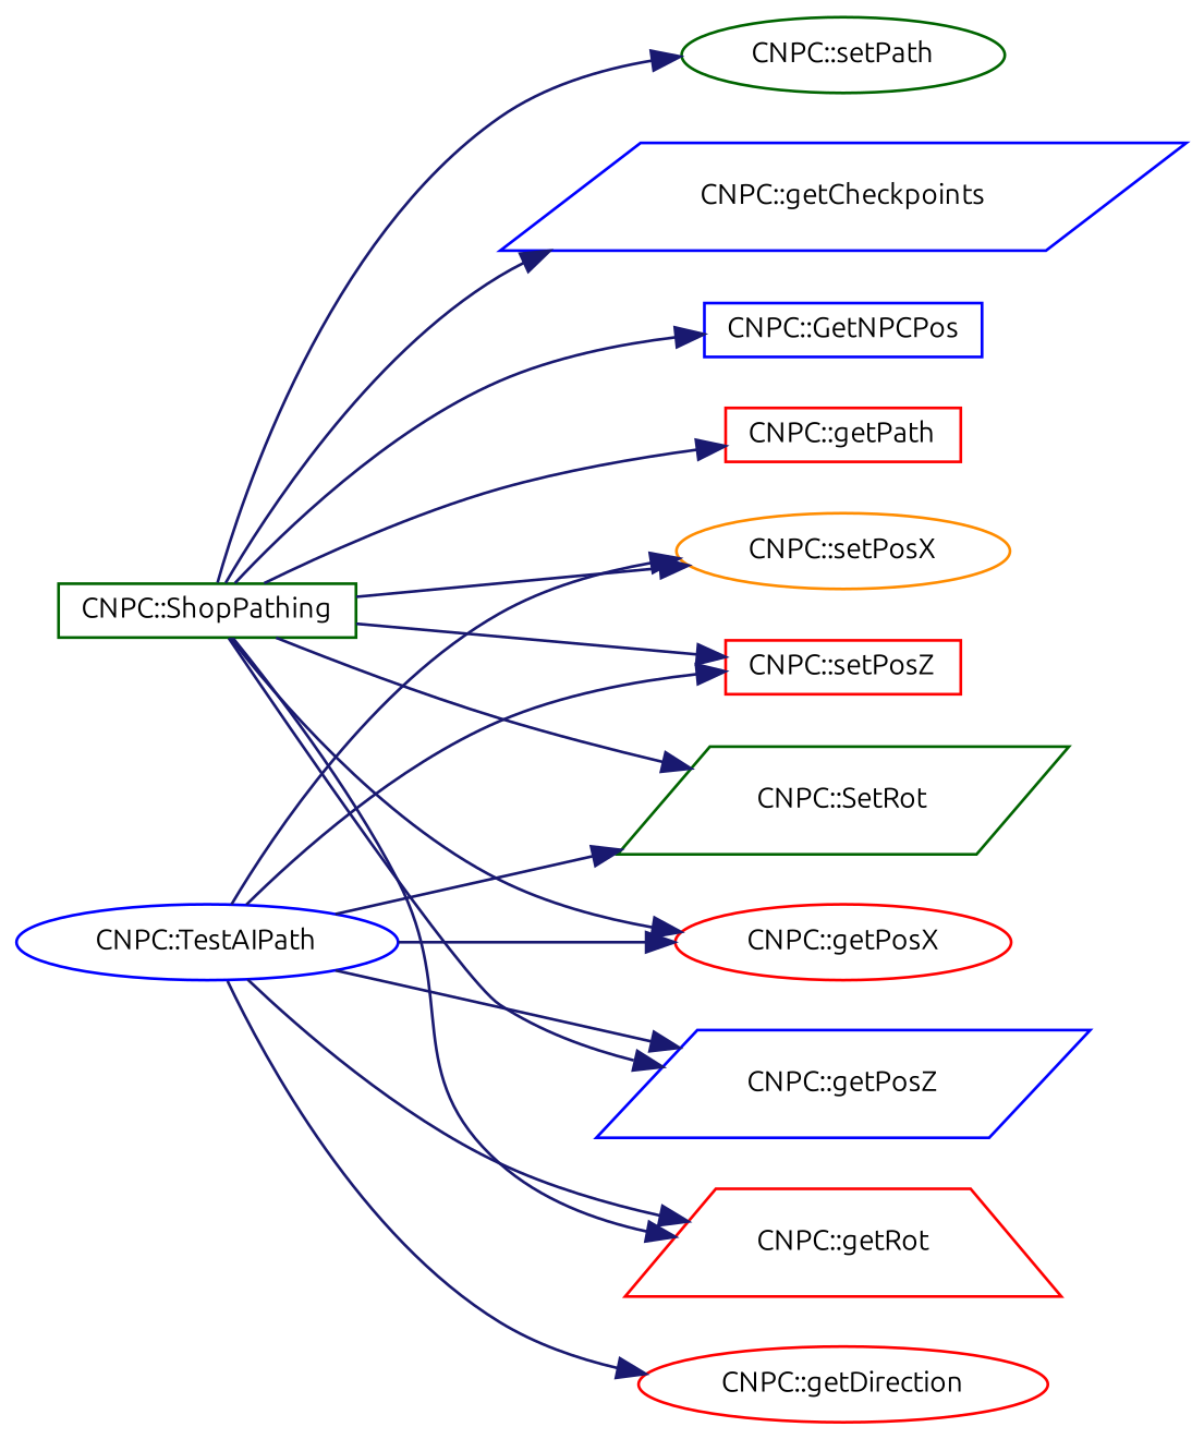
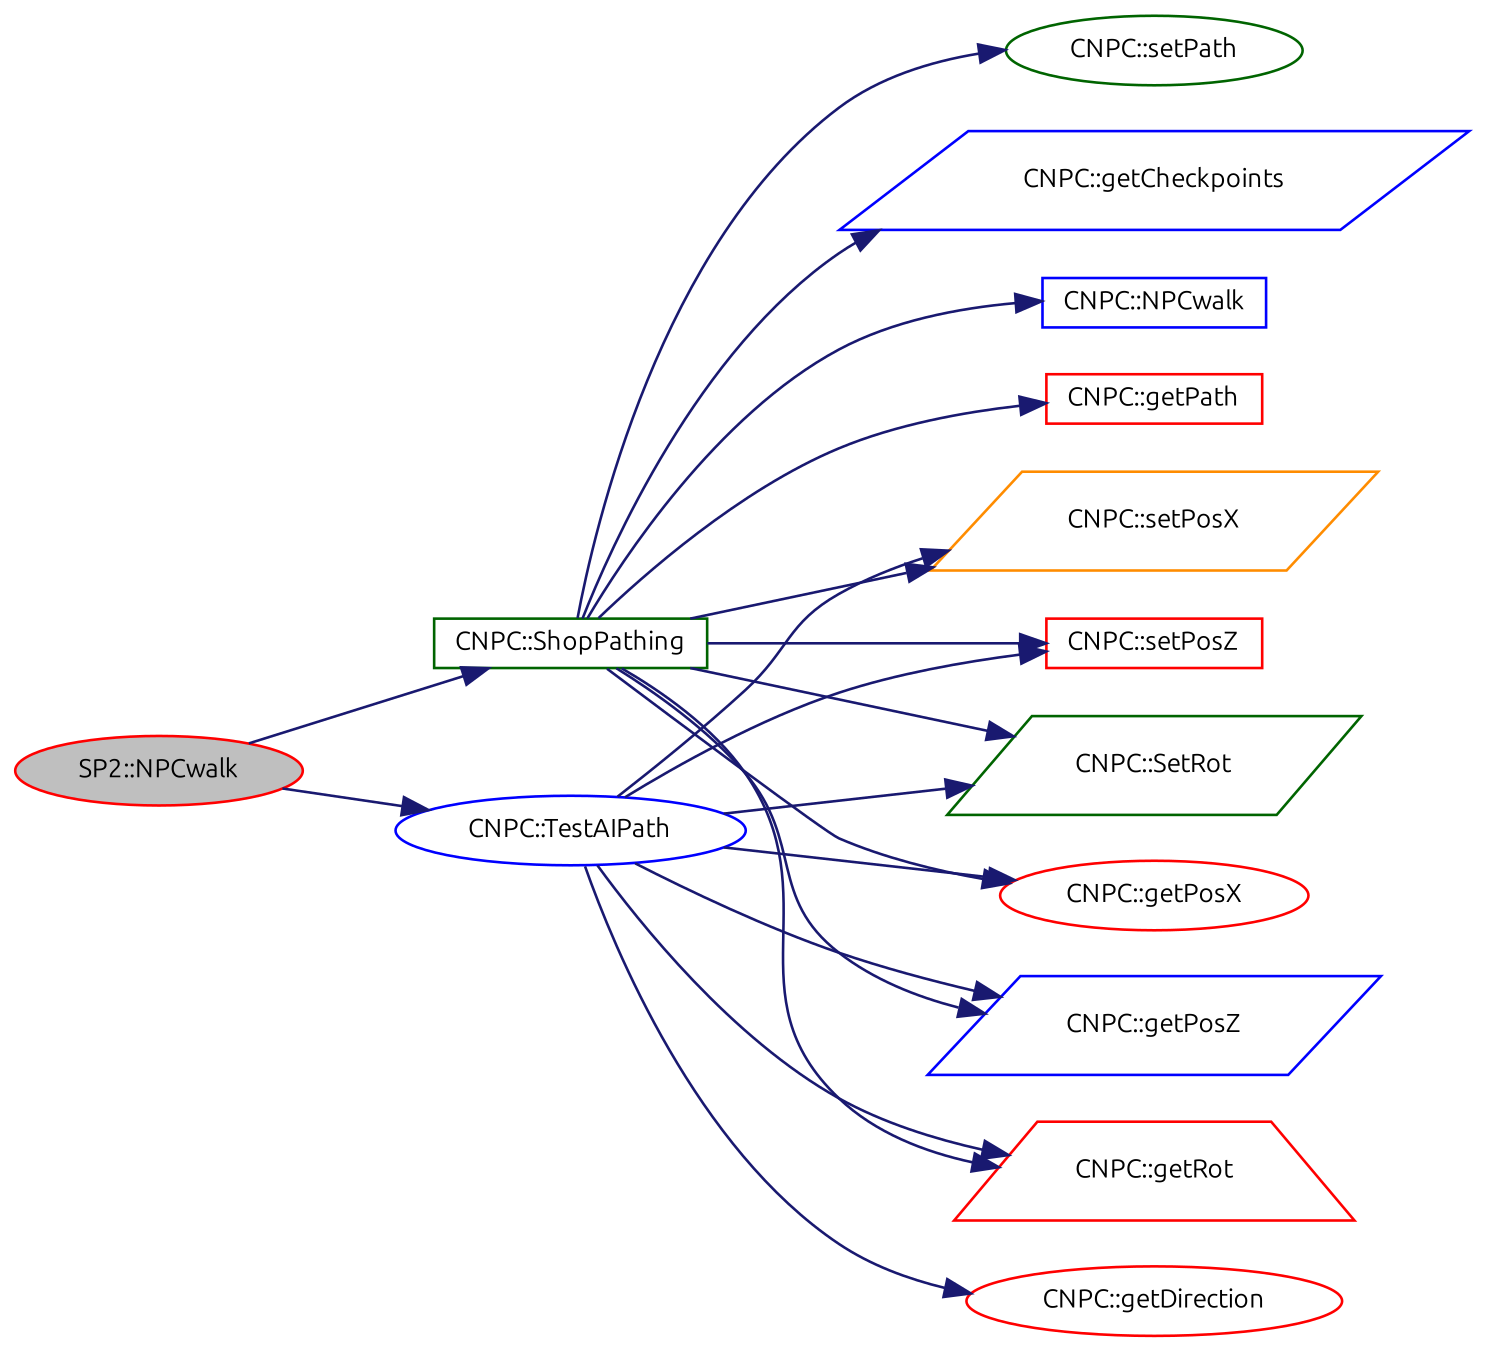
  digraph {
    fontname=Ubuntu
    rankdir=LR
    node [color=red fontname=Ubuntu fontsize=10 shape=ellipse]
    edge [color=midnightblue fontname=Ubuntu fontsize=10 labelfontname=Helvetica labelfontsize=10 style=solid]
+   n1 [fillcolor=grey75 fontcolor=black height=0.2 label="SP2::NPCwalk" style=filled width=0.4]
    n2 [color=darkgreen height=0.2 label="CNPC::ShopPathing" shape=box width=0.4]
    n3 [color=blue height=0.2 label="CNPC::TestAIPath" width=0.4]
    n4 [color=blue height=0.2 label="CNPC::getCheckpoints" shape=parallelogram width=0.4]
-   n5 [color=blue height=0.2 label="CNPC::GetNPCPos" shape=box width=0.4]
+   n5 [color=blue height=0.2 label="CNPC::NPCwalk" shape=box width=0.4]
    n6 [height=0.2 label="CNPC::getPath" shape=box width=0.4]
    n7 [height=0.2 label="CNPC::getPosX" width=0.4]
    n8 [color=blue height=0.2 label="CNPC::getPosZ" shape=parallelogram width=0.4]
    n9 [height=0.2 label="CNPC::getRot" shape=trapezium width=0.4]
    n10 [color=darkgreen height=0.2 label="CNPC::setPath" width=0.4]
-   n11 [color=darkorange height=0.2 label="CNPC::setPosX" width=0.4]
+   n11 [color=darkorange height=0.2 label="CNPC::setPosX" shape=parallelogram width=0.4]
    n12 [height=0.2 label="CNPC::setPosZ" shape=box width=0.4]
    n13 [color=darkgreen height=0.2 label="CNPC::SetRot" shape=parallelogram width=0.4]
    n14 [height=0.2 label="CNPC::getDirection" width=0.4]
+   n1 -> n2
+   n1 -> n3
    n2 -> n4
    n2 -> n5
    n2 -> n6
    n2 -> n7
    n2 -> n8
    n2 -> n9
    n2 -> n10
    n2 -> n11
    n2 -> n12
    n2 -> n13
    n3 -> n7
    n3 -> n8
    n3 -> n9
    n3 -> n11
    n3 -> n12
    n3 -> n13
    n3 -> n14
  }
